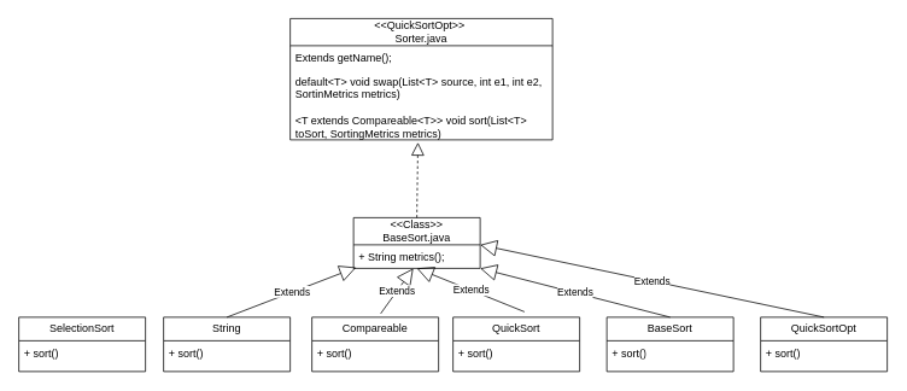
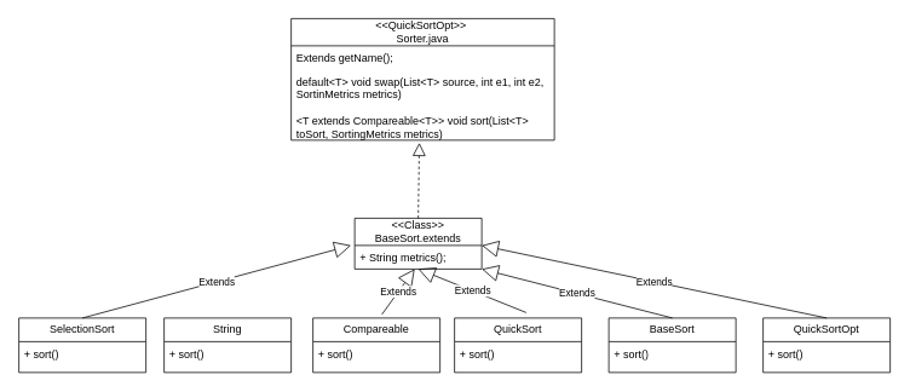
  <mxCell id="0" />
  <mxCell id="1" parent="0" />
  <mxCell id="2" value="&lt;div&gt;&amp;lt;&amp;lt;QuickSortOpt&amp;gt;&amp;gt;&amp;nbsp;&lt;/div&gt;&lt;div&gt;Sorter.java&lt;/div&gt;" style="swimlane;fontStyle=0;childLayout=stackLayout;horizontal=1;startSize=30;fillColor=none;horizontalStack=0;resizeParent=1;resizeParentMax=0;resizeLast=0;collapsible=1;marginBottom=0;whiteSpace=wrap;html=1;" vertex="1" parent="1"><mxGeometry x="320" y="20" width="290" height="134" as="geometry" /></mxCell>
  <mxCell id="3" value="&lt;div&gt;Extends getName();&lt;/div&gt;&lt;div&gt;&lt;br&gt;&lt;/div&gt;&lt;div&gt;&lt;br&gt;&lt;/div&gt;" style="text;strokeColor=none;fillColor=none;align=left;verticalAlign=top;spacingLeft=4;spacingRight=4;overflow=hidden;rotatable=0;points=[[0,0.5],[1,0.5]];portConstraint=eastwest;whiteSpace=wrap;html=1;" vertex="1" parent="2"><mxGeometry y="30" width="290" height="26" as="geometry" /></mxCell>
  <mxCell id="4" value="&lt;div&gt;default&amp;lt;T&amp;gt; void swap(List&amp;lt;T&amp;gt; source, int e1, int e2, SortinMetrics metrics)&lt;/div&gt;&lt;div&gt;&lt;br&gt;&lt;/div&gt;&lt;div&gt;&amp;lt;T extends Compareable&amp;lt;T&amp;gt;&amp;gt; void sort(List&amp;lt;T&amp;gt; toSort, SortingMetrics metrics)&lt;br&gt;&lt;/div&gt;" style="text;strokeColor=none;fillColor=none;align=left;verticalAlign=top;spacingLeft=4;spacingRight=4;overflow=hidden;rotatable=0;points=[[0,0.5],[1,0.5]];portConstraint=eastwest;whiteSpace=wrap;html=1;" vertex="1" parent="2"><mxGeometry y="56" width="290" height="78" as="geometry" /></mxCell>
- <mxCell id="5" value="&lt;div&gt;&amp;lt;&amp;lt;Class&amp;gt;&amp;gt;&lt;/div&gt;&lt;div&gt;BaseSort.java&lt;/div&gt;" style="swimlane;fontStyle=0;childLayout=stackLayout;horizontal=1;startSize=30;fillColor=none;horizontalStack=0;resizeParent=1;resizeParentMax=0;resizeLast=0;collapsible=1;marginBottom=0;whiteSpace=wrap;html=1;" vertex="1" parent="1"><mxGeometry x="390" y="240" width="140" height="56" as="geometry" /></mxCell>
+ <mxCell id="5" value="&lt;div&gt;&amp;lt;&amp;lt;Class&amp;gt;&amp;gt;&lt;/div&gt;&lt;div&gt;BaseSort.extends&lt;/div&gt;" style="swimlane;fontStyle=0;childLayout=stackLayout;horizontal=1;startSize=30;fillColor=none;horizontalStack=0;resizeParent=1;resizeParentMax=0;resizeLast=0;collapsible=1;marginBottom=0;whiteSpace=wrap;html=1;" vertex="1" parent="1"><mxGeometry x="390" y="240" width="140" height="56" as="geometry" /></mxCell>
  <mxCell id="6" value="+ String metrics();" style="text;strokeColor=none;fillColor=none;align=left;verticalAlign=top;spacingLeft=4;spacingRight=4;overflow=hidden;rotatable=0;points=[[0,0.5],[1,0.5]];portConstraint=eastwest;whiteSpace=wrap;html=1;" vertex="1" parent="5"><mxGeometry y="30" width="140" height="26" as="geometry" /></mxCell>
  <mxCell id="7" value="" style="endArrow=block;dashed=1;endFill=0;endSize=12;html=1;rounded=0;exitX=0.5;exitY=0;exitDx=0;exitDy=0;entryX=0.487;entryY=1.037;entryDx=0;entryDy=0;entryPerimeter=0;" edge="1" parent="1" source="5" target="4"><mxGeometry width="160" relative="1" as="geometry"><mxPoint x="400" y="320" as="sourcePoint" /><mxPoint x="460" y="190" as="targetPoint" /></mxGeometry></mxCell>
  <mxCell id="8" value="&lt;div&gt;SelectionSort&lt;/div&gt;" style="swimlane;fontStyle=0;childLayout=stackLayout;horizontal=1;startSize=26;fillColor=none;horizontalStack=0;resizeParent=1;resizeParentMax=0;resizeLast=0;collapsible=1;marginBottom=0;whiteSpace=wrap;html=1;" vertex="1" parent="1"><mxGeometry x="20" y="350" width="140" height="60" as="geometry" /></mxCell>
  <mxCell id="9" value="+ sort()" style="text;strokeColor=none;fillColor=none;align=left;verticalAlign=top;spacingLeft=4;spacingRight=4;overflow=hidden;rotatable=0;points=[[0,0.5],[1,0.5]];portConstraint=eastwest;whiteSpace=wrap;html=1;" vertex="1" parent="8"><mxGeometry y="26" width="140" height="34" as="geometry" /></mxCell>
  <mxCell id="10" value="&lt;div&gt;String&lt;/div&gt;" style="swimlane;fontStyle=0;childLayout=stackLayout;horizontal=1;startSize=26;fillColor=none;horizontalStack=0;resizeParent=1;resizeParentMax=0;resizeLast=0;collapsible=1;marginBottom=0;whiteSpace=wrap;html=1;" vertex="1" parent="1"><mxGeometry x="180" y="350" width="140" height="60" as="geometry" /></mxCell>
  <mxCell id="11" value="+ sort()" style="text;strokeColor=none;fillColor=none;align=left;verticalAlign=top;spacingLeft=4;spacingRight=4;overflow=hidden;rotatable=0;points=[[0,0.5],[1,0.5]];portConstraint=eastwest;whiteSpace=wrap;html=1;" vertex="1" parent="10"><mxGeometry y="26" width="140" height="34" as="geometry" /></mxCell>
  <mxCell id="12" value="Compareable" style="swimlane;fontStyle=0;childLayout=stackLayout;horizontal=1;startSize=26;fillColor=none;horizontalStack=0;resizeParent=1;resizeParentMax=0;resizeLast=0;collapsible=1;marginBottom=0;whiteSpace=wrap;html=1;" vertex="1" parent="1"><mxGeometry x="344" y="350" width="140" height="60" as="geometry" /></mxCell>
  <mxCell id="13" value="+ sort()" style="text;strokeColor=none;fillColor=none;align=left;verticalAlign=top;spacingLeft=4;spacingRight=4;overflow=hidden;rotatable=0;points=[[0,0.5],[1,0.5]];portConstraint=eastwest;whiteSpace=wrap;html=1;" vertex="1" parent="12"><mxGeometry y="26" width="140" height="34" as="geometry" /></mxCell>
  <mxCell id="14" value="QuickSort" style="swimlane;fontStyle=0;childLayout=stackLayout;horizontal=1;startSize=26;fillColor=none;horizontalStack=0;resizeParent=1;resizeParentMax=0;resizeLast=0;collapsible=1;marginBottom=0;whiteSpace=wrap;html=1;" vertex="1" parent="1"><mxGeometry x="500" y="350" width="140" height="60" as="geometry" /></mxCell>
  <mxCell id="15" value="+ sort()" style="text;strokeColor=none;fillColor=none;align=left;verticalAlign=top;spacingLeft=4;spacingRight=4;overflow=hidden;rotatable=0;points=[[0,0.5],[1,0.5]];portConstraint=eastwest;whiteSpace=wrap;html=1;" vertex="1" parent="14"><mxGeometry y="26" width="140" height="34" as="geometry" /></mxCell>
  <mxCell id="16" value="BaseSort" style="swimlane;fontStyle=0;childLayout=stackLayout;horizontal=1;startSize=26;fillColor=none;horizontalStack=0;resizeParent=1;resizeParentMax=0;resizeLast=0;collapsible=1;marginBottom=0;whiteSpace=wrap;html=1;" vertex="1" parent="1"><mxGeometry x="670" y="350" width="140" height="60" as="geometry" /></mxCell>
  <mxCell id="17" value="+ sort()" style="text;strokeColor=none;fillColor=none;align=left;verticalAlign=top;spacingLeft=4;spacingRight=4;overflow=hidden;rotatable=0;points=[[0,0.5],[1,0.5]];portConstraint=eastwest;whiteSpace=wrap;html=1;" vertex="1" parent="16"><mxGeometry y="26" width="140" height="34" as="geometry" /></mxCell>
  <mxCell id="18" value="QuickSortOpt" style="swimlane;fontStyle=0;childLayout=stackLayout;horizontal=1;startSize=26;fillColor=none;horizontalStack=0;resizeParent=1;resizeParentMax=0;resizeLast=0;collapsible=1;marginBottom=0;whiteSpace=wrap;html=1;" vertex="1" parent="1"><mxGeometry x="840" y="350" width="140" height="60" as="geometry" /></mxCell>
  <mxCell id="19" value="+ sort()" style="text;strokeColor=none;fillColor=none;align=left;verticalAlign=top;spacingLeft=4;spacingRight=4;overflow=hidden;rotatable=0;points=[[0,0.5],[1,0.5]];portConstraint=eastwest;whiteSpace=wrap;html=1;" vertex="1" parent="18"><mxGeometry y="26" width="140" height="34" as="geometry" /></mxCell>
- <mxCell id="21" value="Extends" style="endArrow=block;endSize=16;endFill=0;html=1;rounded=0;exitX=0.5;exitY=0;exitDx=0;exitDy=0;entryX=0.021;entryY=0.962;entryDx=0;entryDy=0;entryPerimeter=0;" edge="1" parent="1" source="10" target="6"><mxGeometry width="160" relative="1" as="geometry"><mxPoint x="100" y="360" as="sourcePoint" /><mxPoint x="396" y="280" as="targetPoint" /></mxGeometry></mxCell>
+ <mxCell id="20" value="Extends" style="endArrow=block;endSize=16;endFill=0;html=1;rounded=0;exitX=0.5;exitY=0;exitDx=0;exitDy=0;entryX=-0.029;entryY=0;entryDx=0;entryDy=0;entryPerimeter=0;" edge="1" parent="1" source="8" target="6"><mxGeometry width="160" relative="1" as="geometry"><mxPoint x="390" y="320" as="sourcePoint" /><mxPoint x="550" y="320" as="targetPoint" /></mxGeometry></mxCell>
  <mxCell id="22" value="Extends" style="endArrow=block;endSize=16;endFill=0;html=1;rounded=0;exitX=0.5;exitY=0;exitDx=0;exitDy=0;entryX=0.429;entryY=1.154;entryDx=0;entryDy=0;entryPerimeter=0;" edge="1" parent="1"><mxGeometry width="160" relative="1" as="geometry"><mxPoint x="420" y="346" as="sourcePoint" /><mxPoint x="456.06" y="296.004" as="targetPoint" /></mxGeometry></mxCell>
  <mxCell id="23" value="Extends" style="endArrow=block;endSize=16;endFill=0;html=1;rounded=0;exitX=0.5;exitY=0;exitDx=0;exitDy=0;entryX=0.436;entryY=1.231;entryDx=0;entryDy=0;entryPerimeter=0;" edge="1" parent="1"><mxGeometry width="160" relative="1" as="geometry"><mxPoint x="578.96" y="343.99" as="sourcePoint" /><mxPoint x="460" y="295.996" as="targetPoint" /><Array as="points" /></mxGeometry></mxCell>
  <mxCell id="24" value="Extends" style="endArrow=block;endSize=16;endFill=0;html=1;rounded=0;exitX=0.5;exitY=0;exitDx=0;exitDy=0;entryX=1;entryY=0.5;entryDx=0;entryDy=0;" edge="1" parent="1" source="16"><mxGeometry width="160" relative="1" as="geometry"><mxPoint x="740" y="378" as="sourcePoint" /><mxPoint x="530" y="296" as="targetPoint" /></mxGeometry></mxCell>
  <mxCell id="25" value="Extends" style="endArrow=block;endSize=16;endFill=0;html=1;rounded=0;exitX=0.5;exitY=0;exitDx=0;exitDy=0;entryX=1;entryY=0;entryDx=0;entryDy=0;" edge="1" parent="1" source="18"><mxGeometry width="160" relative="1" as="geometry"><mxPoint x="903.98" y="381.976" as="sourcePoint" /><mxPoint x="530" y="270" as="targetPoint" /></mxGeometry></mxCell>
